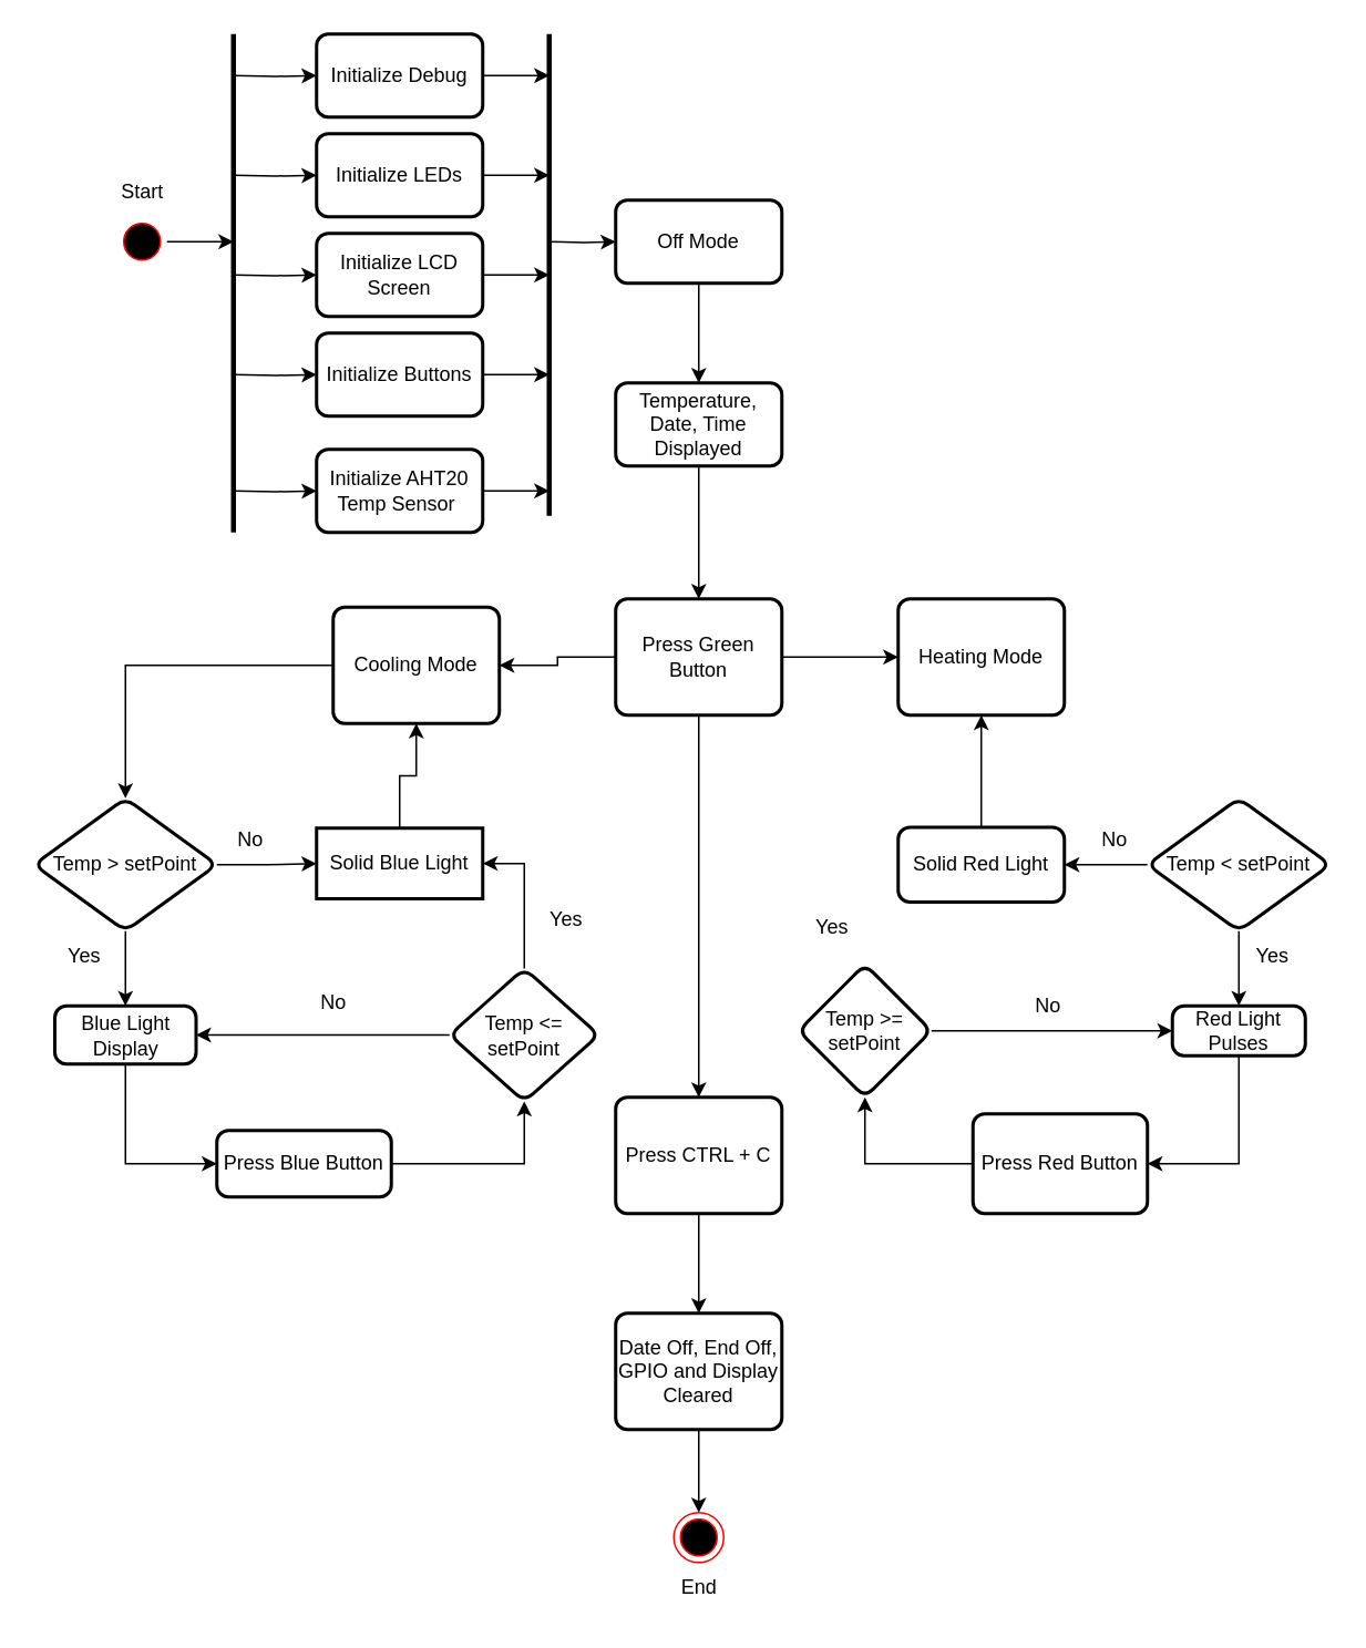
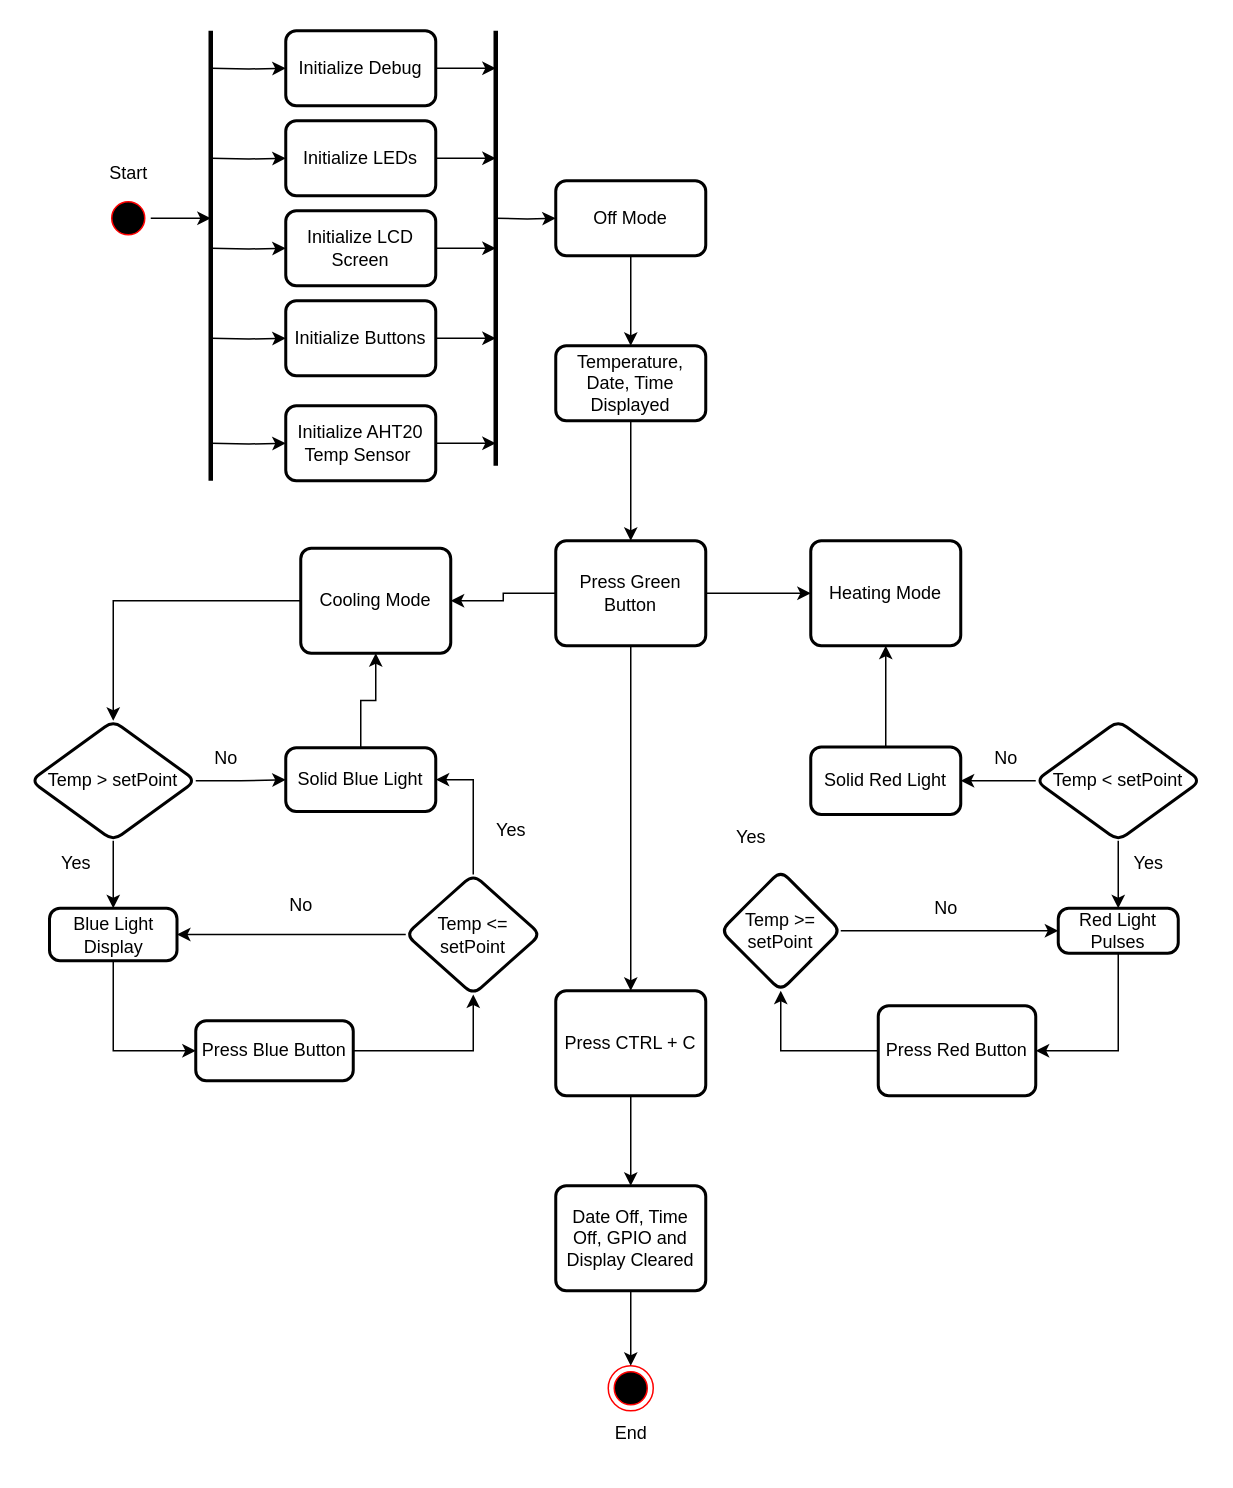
  <mxCell id="0" />
  <mxCell id="1" parent="0" />
  <mxCell id="2" style="edgeStyle=orthogonalEdgeStyle;rounded=0;orthogonalLoop=1;jettySize=auto;html=1;" edge="1" parent="1" source="3"><mxGeometry relative="1" as="geometry"><mxPoint x="140" y="145" as="targetPoint" /></mxGeometry></mxCell>
  <mxCell id="3" value="" style="ellipse;html=1;shape=startState;fillColor=#000000;strokeColor=#ff0000;" parent="1" vertex="1"><mxGeometry x="70" y="130" width="30" height="30" as="geometry" /></mxCell>
  <mxCell id="4" style="edgeStyle=orthogonalEdgeStyle;rounded=0;orthogonalLoop=1;jettySize=auto;html=1;" edge="1" parent="1" target="6"><mxGeometry relative="1" as="geometry"><mxPoint x="140" y="45" as="sourcePoint" /></mxGeometry></mxCell>
  <mxCell id="5" style="edgeStyle=orthogonalEdgeStyle;rounded=0;orthogonalLoop=1;jettySize=auto;html=1;" edge="1" parent="1" source="6"><mxGeometry relative="1" as="geometry"><mxPoint x="330" y="45" as="targetPoint" /></mxGeometry></mxCell>
  <mxCell id="6" value="Initialize Debug" style="rounded=1;whiteSpace=wrap;html=1;absoluteArcSize=1;arcSize=14;strokeWidth=2;" parent="1" vertex="1"><mxGeometry x="190" y="20" width="100" height="50" as="geometry" /></mxCell>
  <mxCell id="7" value="" style="ellipse;html=1;shape=endState;fillColor=#000000;strokeColor=#ff0000;" parent="1" vertex="1"><mxGeometry x="405" y="910" width="30" height="30" as="geometry" /></mxCell>
  <mxCell id="8" value="End" style="text;html=1;align=center;verticalAlign=middle;resizable=0;points=[];autosize=1;strokeColor=none;fillColor=none;" parent="1" vertex="1"><mxGeometry x="400" y="940" width="40" height="30" as="geometry" /></mxCell>
  <mxCell id="9" value="Start" style="text;html=1;align=center;verticalAlign=middle;resizable=0;points=[];autosize=1;strokeColor=none;fillColor=none;" parent="1" vertex="1"><mxGeometry x="60" y="100" width="50" height="30" as="geometry" /></mxCell>
  <mxCell id="10" style="edgeStyle=orthogonalEdgeStyle;rounded=0;orthogonalLoop=1;jettySize=auto;html=1;" edge="1" parent="1" target="12"><mxGeometry relative="1" as="geometry"><mxPoint x="140" y="105" as="sourcePoint" /></mxGeometry></mxCell>
  <mxCell id="11" style="edgeStyle=orthogonalEdgeStyle;rounded=0;orthogonalLoop=1;jettySize=auto;html=1;" edge="1" parent="1" source="12"><mxGeometry relative="1" as="geometry"><mxPoint x="330" y="105" as="targetPoint" /></mxGeometry></mxCell>
  <mxCell id="12" value="Initialize LEDs" style="rounded=1;whiteSpace=wrap;html=1;absoluteArcSize=1;arcSize=14;strokeWidth=2;" vertex="1" parent="1"><mxGeometry x="190" y="80" width="100" height="50" as="geometry" /></mxCell>
  <mxCell id="13" style="edgeStyle=orthogonalEdgeStyle;rounded=0;orthogonalLoop=1;jettySize=auto;html=1;exitX=0;exitY=0.5;exitDx=0;exitDy=0;entryX=0;entryY=0.5;entryDx=0;entryDy=0;" edge="1" parent="1" target="15"><mxGeometry relative="1" as="geometry"><mxPoint x="140" y="165" as="sourcePoint" /></mxGeometry></mxCell>
  <mxCell id="14" style="edgeStyle=orthogonalEdgeStyle;rounded=0;orthogonalLoop=1;jettySize=auto;html=1;" edge="1" parent="1" source="15"><mxGeometry relative="1" as="geometry"><mxPoint x="330" y="165" as="targetPoint" /></mxGeometry></mxCell>
  <mxCell id="15" value="Initialize LCD Screen" style="rounded=1;whiteSpace=wrap;html=1;absoluteArcSize=1;arcSize=14;strokeWidth=2;" vertex="1" parent="1"><mxGeometry x="190" y="140" width="100" height="50" as="geometry" /></mxCell>
  <mxCell id="16" style="edgeStyle=orthogonalEdgeStyle;rounded=0;orthogonalLoop=1;jettySize=auto;html=1;" edge="1" parent="1" target="18"><mxGeometry relative="1" as="geometry"><mxPoint x="140" y="225" as="sourcePoint" /></mxGeometry></mxCell>
  <mxCell id="17" style="edgeStyle=orthogonalEdgeStyle;rounded=0;orthogonalLoop=1;jettySize=auto;html=1;" edge="1" parent="1" source="18"><mxGeometry relative="1" as="geometry"><mxPoint x="330" y="225" as="targetPoint" /></mxGeometry></mxCell>
  <mxCell id="18" value="Initialize Buttons" style="rounded=1;whiteSpace=wrap;html=1;absoluteArcSize=1;arcSize=14;strokeWidth=2;" vertex="1" parent="1"><mxGeometry x="190" y="200" width="100" height="50" as="geometry" /></mxCell>
  <mxCell id="19" value="" style="endArrow=none;html=1;rounded=0;strokeWidth=3;" edge="1" parent="1"><mxGeometry width="50" height="50" relative="1" as="geometry"><mxPoint x="140" y="320" as="sourcePoint" /><mxPoint x="140" y="20" as="targetPoint" /></mxGeometry></mxCell>
  <mxCell id="20" style="edgeStyle=orthogonalEdgeStyle;rounded=0;orthogonalLoop=1;jettySize=auto;html=1;" edge="1" parent="1" target="22"><mxGeometry relative="1" as="geometry"><mxPoint x="330" y="145" as="sourcePoint" /></mxGeometry></mxCell>
  <mxCell id="21" value="" style="edgeStyle=orthogonalEdgeStyle;rounded=0;orthogonalLoop=1;jettySize=auto;html=1;" edge="1" parent="1" source="22" target="68"><mxGeometry relative="1" as="geometry" /></mxCell>
  <mxCell id="22" value="Off Mode" style="rounded=1;whiteSpace=wrap;html=1;absoluteArcSize=1;arcSize=14;strokeWidth=2;" vertex="1" parent="1"><mxGeometry x="370" y="120" width="100" height="50" as="geometry" /></mxCell>
  <mxCell id="23" value="" style="endArrow=none;html=1;rounded=0;strokeWidth=3;" edge="1" parent="1"><mxGeometry width="50" height="50" relative="1" as="geometry"><mxPoint x="330" y="310" as="sourcePoint" /><mxPoint x="330" y="20" as="targetPoint" /></mxGeometry></mxCell>
  <mxCell id="24" value="" style="edgeStyle=orthogonalEdgeStyle;rounded=0;orthogonalLoop=1;jettySize=auto;html=1;entryX=0;entryY=0.5;entryDx=0;entryDy=0;" edge="1" parent="1" source="27" target="28"><mxGeometry relative="1" as="geometry"><Array as="points" /></mxGeometry></mxCell>
  <mxCell id="25" value="" style="edgeStyle=orthogonalEdgeStyle;rounded=0;orthogonalLoop=1;jettySize=auto;html=1;" edge="1" parent="1" source="27" target="48"><mxGeometry relative="1" as="geometry" /></mxCell>
  <mxCell id="26" value="" style="edgeStyle=orthogonalEdgeStyle;rounded=0;orthogonalLoop=1;jettySize=auto;html=1;" edge="1" parent="1" source="27" target="66"><mxGeometry relative="1" as="geometry" /></mxCell>
  <mxCell id="27" value="Press Green Button" style="rounded=1;whiteSpace=wrap;html=1;absoluteArcSize=1;arcSize=14;strokeWidth=2;" vertex="1" parent="1"><mxGeometry x="370" y="360" width="100" height="70" as="geometry" /></mxCell>
  <mxCell id="28" value="Heating Mode" style="rounded=1;whiteSpace=wrap;html=1;absoluteArcSize=1;arcSize=14;strokeWidth=2;" vertex="1" parent="1"><mxGeometry x="540" y="360" width="100" height="70" as="geometry" /></mxCell>
  <mxCell id="29" style="edgeStyle=orthogonalEdgeStyle;rounded=0;orthogonalLoop=1;jettySize=auto;html=1;" edge="1" parent="1" target="31"><mxGeometry relative="1" as="geometry"><mxPoint x="140" y="295" as="sourcePoint" /></mxGeometry></mxCell>
  <mxCell id="30" style="edgeStyle=orthogonalEdgeStyle;rounded=0;orthogonalLoop=1;jettySize=auto;html=1;" edge="1" parent="1" source="31"><mxGeometry relative="1" as="geometry"><mxPoint x="330" y="295" as="targetPoint" /></mxGeometry></mxCell>
  <mxCell id="31" value="Initialize AHT20 Temp Sensor&amp;nbsp;" style="rounded=1;whiteSpace=wrap;html=1;absoluteArcSize=1;arcSize=14;strokeWidth=2;" vertex="1" parent="1"><mxGeometry x="190" y="270" width="100" height="50" as="geometry" /></mxCell>
  <mxCell id="32" value="" style="edgeStyle=orthogonalEdgeStyle;rounded=0;orthogonalLoop=1;jettySize=auto;html=1;" edge="1" parent="1" source="34" target="36"><mxGeometry relative="1" as="geometry" /></mxCell>
  <mxCell id="33" value="" style="edgeStyle=orthogonalEdgeStyle;rounded=0;orthogonalLoop=1;jettySize=auto;html=1;" edge="1" parent="1" source="34" target="39"><mxGeometry relative="1" as="geometry" /></mxCell>
  <mxCell id="34" value="Temp &amp;lt;&lt;span style=&quot;background-color: transparent; color: light-dark(rgb(0, 0, 0), rgb(255, 255, 255));&quot;&gt;&amp;nbsp;setPoint&lt;/span&gt;" style="rhombus;whiteSpace=wrap;html=1;rounded=1;absoluteArcSize=1;arcSize=14;strokeWidth=2;" vertex="1" parent="1"><mxGeometry x="690" y="480" width="110" height="80" as="geometry" /></mxCell>
  <mxCell id="35" style="edgeStyle=orthogonalEdgeStyle;rounded=0;orthogonalLoop=1;jettySize=auto;html=1;entryX=1;entryY=0.5;entryDx=0;entryDy=0;" edge="1" parent="1" source="36" target="42"><mxGeometry relative="1" as="geometry"><Array as="points"><mxPoint x="745" y="700" /></Array></mxGeometry></mxCell>
  <mxCell id="36" value="Red Light Pulses" style="whiteSpace=wrap;html=1;rounded=1;absoluteArcSize=1;arcSize=14;strokeWidth=2;" vertex="1" parent="1"><mxGeometry x="705" y="605" width="80" height="30" as="geometry" /></mxCell>
  <mxCell id="37" value="Yes" style="text;html=1;align=center;verticalAlign=middle;resizable=0;points=[];autosize=1;strokeColor=none;fillColor=none;" vertex="1" parent="1"><mxGeometry x="745" y="560" width="40" height="30" as="geometry" /></mxCell>
  <mxCell id="38" style="edgeStyle=orthogonalEdgeStyle;rounded=0;orthogonalLoop=1;jettySize=auto;html=1;entryX=0.5;entryY=1;entryDx=0;entryDy=0;" edge="1" parent="1" source="39" target="28"><mxGeometry relative="1" as="geometry" /></mxCell>
  <mxCell id="39" value="Solid Red Light" style="whiteSpace=wrap;html=1;rounded=1;absoluteArcSize=1;arcSize=14;strokeWidth=2;" vertex="1" parent="1"><mxGeometry x="540" y="497.5" width="100" height="45" as="geometry" /></mxCell>
  <mxCell id="40" value="No" style="text;html=1;align=center;verticalAlign=middle;resizable=0;points=[];autosize=1;strokeColor=none;fillColor=none;" vertex="1" parent="1"><mxGeometry x="650" y="490" width="40" height="30" as="geometry" /></mxCell>
  <mxCell id="41" value="" style="edgeStyle=orthogonalEdgeStyle;rounded=0;orthogonalLoop=1;jettySize=auto;html=1;" edge="1" parent="1" source="42" target="44"><mxGeometry relative="1" as="geometry" /></mxCell>
  <mxCell id="42" value="Press Red Button" style="whiteSpace=wrap;html=1;rounded=1;absoluteArcSize=1;arcSize=14;strokeWidth=2;" vertex="1" parent="1"><mxGeometry x="585" y="670" width="105" height="60" as="geometry" /></mxCell>
  <mxCell id="43" style="edgeStyle=orthogonalEdgeStyle;rounded=0;orthogonalLoop=1;jettySize=auto;html=1;entryX=0;entryY=0.5;entryDx=0;entryDy=0;" edge="1" parent="1" source="44" target="36"><mxGeometry relative="1" as="geometry" /></mxCell>
  <mxCell id="44" value="Temp &amp;gt;= setPoint" style="rhombus;whiteSpace=wrap;html=1;rounded=1;absoluteArcSize=1;arcSize=14;strokeWidth=2;" vertex="1" parent="1"><mxGeometry x="480" y="580" width="80" height="80" as="geometry" /></mxCell>
  <mxCell id="45" value="No" style="text;html=1;align=center;verticalAlign=middle;resizable=0;points=[];autosize=1;strokeColor=none;fillColor=none;" vertex="1" parent="1"><mxGeometry x="610" y="590" width="40" height="30" as="geometry" /></mxCell>
  <mxCell id="46" value="Yes" style="text;html=1;align=center;verticalAlign=middle;resizable=0;points=[];autosize=1;strokeColor=none;fillColor=none;" vertex="1" parent="1"><mxGeometry x="480" y="542.5" width="40" height="30" as="geometry" /></mxCell>
  <mxCell id="47" value="" style="edgeStyle=orthogonalEdgeStyle;rounded=0;orthogonalLoop=1;jettySize=auto;html=1;" edge="1" parent="1" source="48" target="51"><mxGeometry relative="1" as="geometry" /></mxCell>
  <mxCell id="48" value="Cooling Mode" style="rounded=1;whiteSpace=wrap;html=1;absoluteArcSize=1;arcSize=14;strokeWidth=2;" vertex="1" parent="1"><mxGeometry x="200" y="365" width="100" height="70" as="geometry" /></mxCell>
  <mxCell id="49" value="" style="edgeStyle=orthogonalEdgeStyle;rounded=0;orthogonalLoop=1;jettySize=auto;html=1;" edge="1" parent="1" source="51" target="53"><mxGeometry relative="1" as="geometry" /></mxCell>
  <mxCell id="50" style="edgeStyle=orthogonalEdgeStyle;rounded=0;orthogonalLoop=1;jettySize=auto;html=1;entryX=0.5;entryY=0;entryDx=0;entryDy=0;" edge="1" parent="1" source="51" target="56"><mxGeometry relative="1" as="geometry" /></mxCell>
  <mxCell id="51" value="Temp &amp;gt; setPoint" style="rhombus;whiteSpace=wrap;html=1;rounded=1;absoluteArcSize=1;arcSize=14;strokeWidth=2;" vertex="1" parent="1"><mxGeometry x="20" y="480" width="110" height="80" as="geometry" /></mxCell>
  <mxCell id="52" style="edgeStyle=orthogonalEdgeStyle;rounded=0;orthogonalLoop=1;jettySize=auto;html=1;entryX=0.5;entryY=1;entryDx=0;entryDy=0;" edge="1" parent="1" source="53" target="48"><mxGeometry relative="1" as="geometry" /></mxCell>
- <mxCell id="53" value="Solid Blue Light" style="whiteSpace=wrap;html=1;absoluteArcSize=1;arcSize=14;strokeWidth=2;rounded=0;" vertex="1" parent="1"><mxGeometry x="190" y="498" width="100" height="42.5" as="geometry" /></mxCell>
+ <mxCell id="53" value="Solid Blue Light" style="whiteSpace=wrap;html=1;rounded=1;absoluteArcSize=1;arcSize=14;strokeWidth=2;" vertex="1" parent="1"><mxGeometry x="190" y="498" width="100" height="42.5" as="geometry" /></mxCell>
  <mxCell id="54" value="No" style="text;html=1;align=center;verticalAlign=middle;resizable=0;points=[];autosize=1;strokeColor=none;fillColor=none;" vertex="1" parent="1"><mxGeometry x="130" y="490" width="40" height="30" as="geometry" /></mxCell>
  <mxCell id="55" value="" style="edgeStyle=orthogonalEdgeStyle;rounded=0;orthogonalLoop=1;jettySize=auto;html=1;" edge="1" parent="1" source="56" target="59"><mxGeometry relative="1" as="geometry"><Array as="points"><mxPoint x="75" y="700" /></Array></mxGeometry></mxCell>
  <mxCell id="56" value="Blue Light Display" style="whiteSpace=wrap;html=1;rounded=1;absoluteArcSize=1;arcSize=14;strokeWidth=2;" vertex="1" parent="1"><mxGeometry x="32.5" y="605" width="85" height="35" as="geometry" /></mxCell>
  <mxCell id="57" value="Yes" style="text;html=1;align=center;verticalAlign=middle;resizable=0;points=[];autosize=1;strokeColor=none;fillColor=none;" vertex="1" parent="1"><mxGeometry x="30" y="560" width="40" height="30" as="geometry" /></mxCell>
  <mxCell id="58" value="" style="edgeStyle=orthogonalEdgeStyle;rounded=0;orthogonalLoop=1;jettySize=auto;html=1;" edge="1" parent="1" source="59" target="62"><mxGeometry relative="1" as="geometry" /></mxCell>
  <mxCell id="59" value="Press Blue Button" style="whiteSpace=wrap;html=1;rounded=1;absoluteArcSize=1;arcSize=14;strokeWidth=2;" vertex="1" parent="1"><mxGeometry x="130" y="680" width="105" height="40" as="geometry" /></mxCell>
  <mxCell id="60" style="edgeStyle=orthogonalEdgeStyle;rounded=0;orthogonalLoop=1;jettySize=auto;html=1;entryX=1;entryY=0.5;entryDx=0;entryDy=0;" edge="1" parent="1" source="62" target="53"><mxGeometry relative="1" as="geometry" /></mxCell>
  <mxCell id="61" style="edgeStyle=orthogonalEdgeStyle;rounded=0;orthogonalLoop=1;jettySize=auto;html=1;entryX=1;entryY=0.5;entryDx=0;entryDy=0;" edge="1" parent="1" source="62" target="56"><mxGeometry relative="1" as="geometry" /></mxCell>
  <mxCell id="62" value="Temp &amp;lt;= setPoint" style="rhombus;whiteSpace=wrap;html=1;rounded=1;absoluteArcSize=1;arcSize=14;strokeWidth=2;" vertex="1" parent="1"><mxGeometry x="270" y="582.5" width="90" height="80" as="geometry" /></mxCell>
  <mxCell id="63" value="Yes" style="text;html=1;align=center;verticalAlign=middle;resizable=0;points=[];autosize=1;strokeColor=none;fillColor=none;" vertex="1" parent="1"><mxGeometry x="320" y="538" width="40" height="30" as="geometry" /></mxCell>
  <mxCell id="64" value="No" style="text;html=1;align=center;verticalAlign=middle;resizable=0;points=[];autosize=1;strokeColor=none;fillColor=none;" vertex="1" parent="1"><mxGeometry x="180" y="588" width="40" height="30" as="geometry" /></mxCell>
  <mxCell id="65" value="" style="edgeStyle=orthogonalEdgeStyle;rounded=0;orthogonalLoop=1;jettySize=auto;html=1;" edge="1" parent="1" source="66" target="70"><mxGeometry relative="1" as="geometry" /></mxCell>
  <mxCell id="66" value="Press CTRL + C" style="rounded=1;whiteSpace=wrap;html=1;absoluteArcSize=1;arcSize=14;strokeWidth=2;" vertex="1" parent="1"><mxGeometry x="370" y="660" width="100" height="70" as="geometry" /></mxCell>
  <mxCell id="67" style="edgeStyle=orthogonalEdgeStyle;rounded=0;orthogonalLoop=1;jettySize=auto;html=1;entryX=0.5;entryY=0;entryDx=0;entryDy=0;" edge="1" parent="1" source="68" target="27"><mxGeometry relative="1" as="geometry" /></mxCell>
  <mxCell id="68" value="Temperature, Date, Time Displayed" style="rounded=1;whiteSpace=wrap;html=1;absoluteArcSize=1;arcSize=14;strokeWidth=2;" vertex="1" parent="1"><mxGeometry x="370" y="230" width="100" height="50" as="geometry" /></mxCell>
  <mxCell id="69" style="edgeStyle=orthogonalEdgeStyle;rounded=0;orthogonalLoop=1;jettySize=auto;html=1;entryX=0.5;entryY=0;entryDx=0;entryDy=0;" edge="1" parent="1" source="70" target="7"><mxGeometry relative="1" as="geometry" /></mxCell>
- <mxCell id="70" value="Date Off, End Off, GPIO and Display Cleared" style="rounded=1;whiteSpace=wrap;html=1;absoluteArcSize=1;arcSize=14;strokeWidth=2;" vertex="1" parent="1"><mxGeometry x="370" y="790" width="100" height="70" as="geometry" /></mxCell>
+ <mxCell id="70" value="Date Off, Time Off, GPIO and Display Cleared" style="rounded=1;whiteSpace=wrap;html=1;absoluteArcSize=1;arcSize=14;strokeWidth=2;" vertex="1" parent="1"><mxGeometry x="370" y="790" width="100" height="70" as="geometry" /></mxCell>
